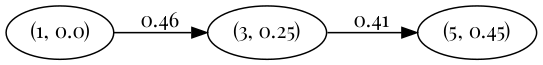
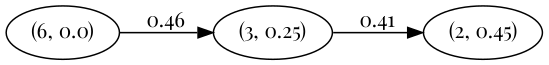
  digraph {
    fontname="Playfair Display"
    rankdir=LR
    node [fontname="Playfair Display"]
    edge [fontname="Playfair Display"]
    n1 [label="(3, 0.25)"]
-   n2 [label="(5, 0.45)"]
-   n3 [label="(1, 0.0)"]
+   n2 [label="(2, 0.45)"]
+   n3 [label="(6, 0.0)"]
    n1 -> n2 [label=0.41]
    n3 -> n1 [label=0.46]
  }
